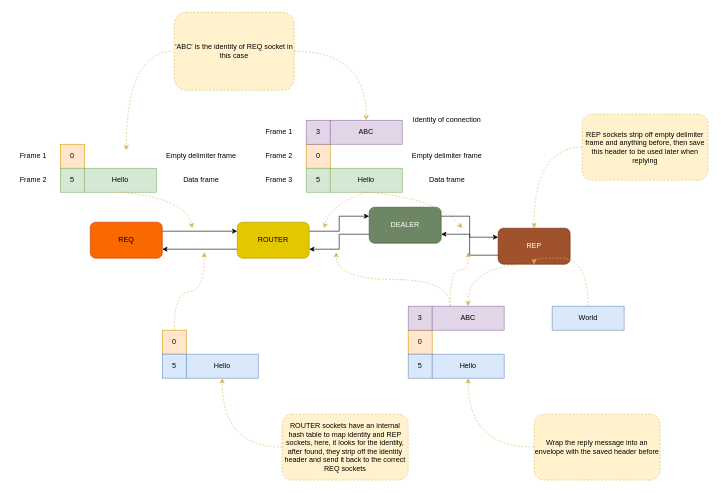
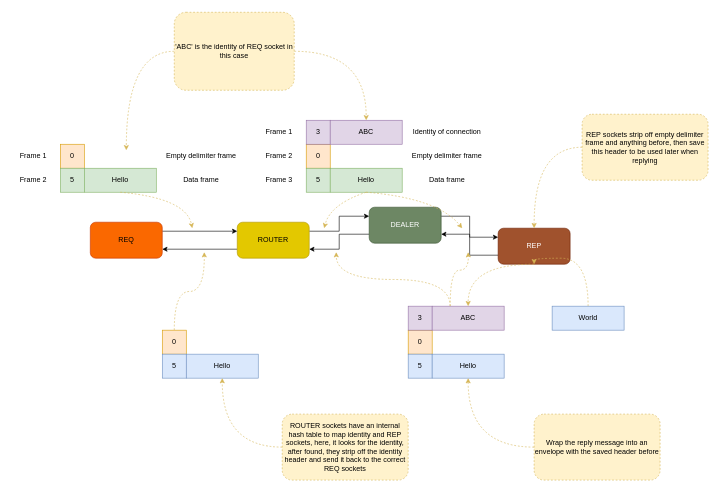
  <mxCell id="0" />
  <mxCell id="1" parent="0" />
  <mxCell id="2" style="edgeStyle=orthogonalEdgeStyle;rounded=0;orthogonalLoop=1;jettySize=auto;html=1;exitX=1;exitY=0.25;exitDx=0;exitDy=0;entryX=0;entryY=0.25;entryDx=0;entryDy=0;" edge="1" parent="1" source="3" target="6"><mxGeometry relative="1" as="geometry" /></mxCell>
  <mxCell id="3" value="REQ" style="rounded=1;whiteSpace=wrap;html=1;fillColor=#fa6800;fontColor=#000000;strokeColor=#C73500;" vertex="1" parent="1"><mxGeometry x="150" y="370" width="120" height="60" as="geometry" /></mxCell>
  <mxCell id="4" style="edgeStyle=orthogonalEdgeStyle;rounded=0;orthogonalLoop=1;jettySize=auto;html=1;exitX=1;exitY=0.25;exitDx=0;exitDy=0;entryX=0;entryY=0.25;entryDx=0;entryDy=0;" edge="1" parent="1" source="6" target="9"><mxGeometry relative="1" as="geometry" /></mxCell>
  <mxCell id="5" style="edgeStyle=orthogonalEdgeStyle;rounded=0;orthogonalLoop=1;jettySize=auto;html=1;exitX=0;exitY=0.75;exitDx=0;exitDy=0;entryX=1;entryY=0.75;entryDx=0;entryDy=0;" edge="1" parent="1" source="6" target="3"><mxGeometry relative="1" as="geometry" /></mxCell>
  <mxCell id="6" value="ROUTER" style="rounded=1;whiteSpace=wrap;html=1;fillColor=#e3c800;fontColor=#000000;strokeColor=#B09500;" vertex="1" parent="1"><mxGeometry x="395" y="370" width="120" height="60" as="geometry" /></mxCell>
  <mxCell id="7" style="edgeStyle=orthogonalEdgeStyle;rounded=0;orthogonalLoop=1;jettySize=auto;html=1;exitX=1;exitY=0.25;exitDx=0;exitDy=0;entryX=0;entryY=0.25;entryDx=0;entryDy=0;" edge="1" parent="1" source="9" target="11"><mxGeometry relative="1" as="geometry" /></mxCell>
  <mxCell id="8" style="edgeStyle=orthogonalEdgeStyle;rounded=0;orthogonalLoop=1;jettySize=auto;html=1;exitX=0;exitY=0.75;exitDx=0;exitDy=0;entryX=1;entryY=0.75;entryDx=0;entryDy=0;" edge="1" parent="1" source="9" target="6"><mxGeometry relative="1" as="geometry" /></mxCell>
  <mxCell id="9" value="DEALER" style="rounded=1;whiteSpace=wrap;html=1;fillColor=#6d8764;fontColor=#ffffff;strokeColor=#3A5431;" vertex="1" parent="1"><mxGeometry x="615" y="345" width="120" height="60" as="geometry" /></mxCell>
  <mxCell id="10" style="edgeStyle=orthogonalEdgeStyle;rounded=0;orthogonalLoop=1;jettySize=auto;html=1;exitX=0;exitY=0.75;exitDx=0;exitDy=0;entryX=1;entryY=0.75;entryDx=0;entryDy=0;" edge="1" parent="1" source="11" target="9"><mxGeometry relative="1" as="geometry" /></mxCell>
  <mxCell id="11" value="REP" style="rounded=1;whiteSpace=wrap;html=1;fillColor=#a0522d;fontColor=#ffffff;strokeColor=#6D1F00;" vertex="1" parent="1"><mxGeometry x="830" y="380" width="120" height="60" as="geometry" /></mxCell>
  <mxCell id="12" value="0" style="rounded=0;whiteSpace=wrap;html=1;fillColor=#ffe6cc;strokeColor=#d79b00;" vertex="1" parent="1"><mxGeometry x="100" y="240" width="40" height="40" as="geometry" /></mxCell>
  <mxCell id="13" value="5" style="rounded=0;whiteSpace=wrap;html=1;fillColor=#d5e8d4;strokeColor=#82b366;" vertex="1" parent="1"><mxGeometry x="100" y="280" width="40" height="40" as="geometry" /></mxCell>
  <mxCell id="14" value="Hello" style="rounded=0;whiteSpace=wrap;html=1;fillColor=#d5e8d4;strokeColor=#82b366;" vertex="1" parent="1"><mxGeometry x="140" y="280" width="120" height="40" as="geometry" /></mxCell>
  <mxCell id="15" value="Empty delimiter frame" style="text;html=1;align=center;verticalAlign=middle;whiteSpace=wrap;rounded=0;" vertex="1" parent="1"><mxGeometry x="270" y="245" width="130" height="30" as="geometry" /></mxCell>
  <mxCell id="16" value="Data frame" style="text;html=1;align=center;verticalAlign=middle;whiteSpace=wrap;rounded=0;" vertex="1" parent="1"><mxGeometry x="270" y="285" width="130" height="30" as="geometry" /></mxCell>
  <mxCell id="17" value="Frame 1" style="text;html=1;align=center;verticalAlign=middle;whiteSpace=wrap;rounded=0;" vertex="1" parent="1"><mxGeometry x="20" y="245" width="70" height="30" as="geometry" /></mxCell>
  <mxCell id="18" value="Frame 2" style="text;html=1;align=center;verticalAlign=middle;whiteSpace=wrap;rounded=0;" vertex="1" parent="1"><mxGeometry x="20" y="285" width="70" height="30" as="geometry" /></mxCell>
  <mxCell id="19" value="" style="endArrow=classic;html=1;rounded=0;exitX=0.5;exitY=1;exitDx=0;exitDy=0;fillColor=#fff2cc;strokeColor=#d6b656;curved=1;dashed=1;" edge="1" parent="1" source="14"><mxGeometry width="50" height="50" relative="1" as="geometry"><mxPoint x="525" y="460" as="sourcePoint" /><mxPoint x="320" y="380" as="targetPoint" /><Array as="points"><mxPoint x="310" y="330" /></Array></mxGeometry></mxCell>
  <mxCell id="20" value="0" style="rounded=0;whiteSpace=wrap;html=1;fillColor=#ffe6cc;strokeColor=#d79b00;" vertex="1" parent="1"><mxGeometry x="510" y="240" width="40" height="40" as="geometry" /></mxCell>
  <mxCell id="21" value="5" style="rounded=0;whiteSpace=wrap;html=1;fillColor=#d5e8d4;strokeColor=#82b366;" vertex="1" parent="1"><mxGeometry x="510" y="280" width="40" height="40" as="geometry" /></mxCell>
  <mxCell id="22" value="Hello" style="rounded=0;whiteSpace=wrap;html=1;fillColor=#d5e8d4;strokeColor=#82b366;" vertex="1" parent="1"><mxGeometry x="550" y="280" width="120" height="40" as="geometry" /></mxCell>
  <mxCell id="23" value="Empty delimiter frame" style="text;html=1;align=center;verticalAlign=middle;whiteSpace=wrap;rounded=0;" vertex="1" parent="1"><mxGeometry x="680" y="245" width="130" height="30" as="geometry" /></mxCell>
  <mxCell id="24" value="Data frame" style="text;html=1;align=center;verticalAlign=middle;whiteSpace=wrap;rounded=0;" vertex="1" parent="1"><mxGeometry x="680" y="285" width="130" height="30" as="geometry" /></mxCell>
  <mxCell id="25" value="Frame 1" style="text;html=1;align=center;verticalAlign=middle;whiteSpace=wrap;rounded=0;" vertex="1" parent="1"><mxGeometry x="430" y="205" width="70" height="30" as="geometry" /></mxCell>
  <mxCell id="26" value="Frame 2" style="text;html=1;align=center;verticalAlign=middle;whiteSpace=wrap;rounded=0;" vertex="1" parent="1"><mxGeometry x="430" y="245" width="70" height="30" as="geometry" /></mxCell>
  <mxCell id="27" value="3" style="rounded=0;whiteSpace=wrap;html=1;fillColor=#e1d5e7;strokeColor=#9673a6;" vertex="1" parent="1"><mxGeometry x="510" y="200" width="40" height="40" as="geometry" /></mxCell>
  <mxCell id="28" value="ABC" style="rounded=0;whiteSpace=wrap;html=1;fillColor=#e1d5e7;strokeColor=#9673a6;" vertex="1" parent="1"><mxGeometry x="550" y="200" width="120" height="40" as="geometry" /></mxCell>
  <mxCell id="29" value="Frame 3" style="text;html=1;align=center;verticalAlign=middle;whiteSpace=wrap;rounded=0;" vertex="1" parent="1"><mxGeometry x="430" y="285" width="70" height="30" as="geometry" /></mxCell>
- <mxCell id="30" value="Identity of connection" style="text;html=1;align=center;verticalAlign=middle;whiteSpace=wrap;rounded=0;" vertex="1" parent="1"><mxGeometry x="680" y="185" width="130" height="30" as="geometry" /></mxCell>
+ <mxCell id="30" value="Identity of connection" style="text;html=1;align=center;verticalAlign=middle;whiteSpace=wrap;rounded=0;" vertex="1" parent="1"><mxGeometry x="680" y="205" width="130" height="30" as="geometry" /></mxCell>
  <mxCell id="31" value="" style="endArrow=classic;html=1;rounded=0;exitX=0.5;exitY=1;exitDx=0;exitDy=0;fillColor=#fff2cc;strokeColor=#d6b656;dashed=1;curved=1;" edge="1" parent="1" source="22"><mxGeometry width="50" height="50" relative="1" as="geometry"><mxPoint x="510" y="460" as="sourcePoint" /><mxPoint x="540" y="380" as="targetPoint" /><Array as="points"><mxPoint x="550" y="340" /></Array></mxGeometry></mxCell>
  <mxCell id="32" style="edgeStyle=orthogonalEdgeStyle;rounded=0;orthogonalLoop=1;jettySize=auto;html=1;exitX=1;exitY=0.5;exitDx=0;exitDy=0;entryX=0.5;entryY=0;entryDx=0;entryDy=0;curved=1;fillColor=#fff2cc;strokeColor=#d6b656;dashed=1;" edge="1" parent="1" source="34" target="28"><mxGeometry relative="1" as="geometry" /></mxCell>
  <mxCell id="33" style="edgeStyle=orthogonalEdgeStyle;rounded=0;orthogonalLoop=1;jettySize=auto;html=1;exitX=0;exitY=0.5;exitDx=0;exitDy=0;curved=1;dashed=1;fillColor=#fff2cc;strokeColor=#d6b656;" edge="1" parent="1" source="34"><mxGeometry relative="1" as="geometry"><mxPoint x="210" y="250" as="targetPoint" /></mxGeometry></mxCell>
  <mxCell id="34" value="'ABC' is the identity of REQ socket in this case" style="rounded=1;whiteSpace=wrap;html=1;fillColor=#fff2cc;strokeColor=#d6b656;dashed=1;" vertex="1" parent="1"><mxGeometry x="290" y="20" width="200" height="130" as="geometry" /></mxCell>
  <mxCell id="35" value="" style="endArrow=classic;html=1;rounded=0;exitX=0.5;exitY=1;exitDx=0;exitDy=0;dashed=1;curved=1;fillColor=#fff2cc;strokeColor=#d6b656;" edge="1" parent="1" source="22"><mxGeometry width="50" height="50" relative="1" as="geometry"><mxPoint x="520" y="320" as="sourcePoint" /><mxPoint x="770" y="380" as="targetPoint" /><Array as="points"><mxPoint x="730" y="330" /></Array></mxGeometry></mxCell>
  <mxCell id="36" style="edgeStyle=orthogonalEdgeStyle;rounded=0;orthogonalLoop=1;jettySize=auto;html=1;exitX=0;exitY=0.5;exitDx=0;exitDy=0;entryX=0.5;entryY=0;entryDx=0;entryDy=0;dashed=1;curved=1;fillColor=#fff2cc;strokeColor=#d6b656;" edge="1" parent="1" source="37" target="11"><mxGeometry relative="1" as="geometry" /></mxCell>
  <mxCell id="37" value="REP sockets strip off empty delimiter frame and anything before, then save this header to be used later when replying" style="rounded=1;whiteSpace=wrap;html=1;fillColor=#fff2cc;strokeColor=#d6b656;dashed=1;" vertex="1" parent="1"><mxGeometry x="970" y="190" width="210" height="110" as="geometry" /></mxCell>
  <mxCell id="38" style="edgeStyle=orthogonalEdgeStyle;rounded=0;orthogonalLoop=1;jettySize=auto;html=1;exitX=0.5;exitY=0;exitDx=0;exitDy=0;entryX=0.5;entryY=1;entryDx=0;entryDy=0;curved=1;dashed=1;fillColor=#fff2cc;strokeColor=#d6b656;" edge="1" parent="1" source="39" target="11"><mxGeometry relative="1" as="geometry"><Array as="points"><mxPoint x="980" y="430" /></Array></mxGeometry></mxCell>
  <mxCell id="39" value="World" style="rounded=0;whiteSpace=wrap;html=1;fillColor=#dae8fc;strokeColor=#6c8ebf;" vertex="1" parent="1"><mxGeometry x="920" y="510" width="120" height="40" as="geometry" /></mxCell>
  <mxCell id="40" value="0" style="rounded=0;whiteSpace=wrap;html=1;fillColor=#ffe6cc;strokeColor=#d79b00;" vertex="1" parent="1"><mxGeometry x="680" y="550" width="40" height="40" as="geometry" /></mxCell>
  <mxCell id="41" value="5" style="rounded=0;whiteSpace=wrap;html=1;fillColor=#dae8fc;strokeColor=#6c8ebf;" vertex="1" parent="1"><mxGeometry x="680" y="590" width="40" height="40" as="geometry" /></mxCell>
  <mxCell id="42" value="Hello" style="rounded=0;whiteSpace=wrap;html=1;fillColor=#dae8fc;strokeColor=#6c8ebf;" vertex="1" parent="1"><mxGeometry x="720" y="590" width="120" height="40" as="geometry" /></mxCell>
  <mxCell id="43" value="3" style="rounded=0;whiteSpace=wrap;html=1;fillColor=#e1d5e7;strokeColor=#9673a6;" vertex="1" parent="1"><mxGeometry x="680" y="510" width="40" height="40" as="geometry" /></mxCell>
  <mxCell id="44" style="edgeStyle=orthogonalEdgeStyle;rounded=0;orthogonalLoop=1;jettySize=auto;html=1;exitX=0.25;exitY=0;exitDx=0;exitDy=0;fillColor=#fff2cc;strokeColor=#d6b656;dashed=1;curved=1;" edge="1" parent="1" source="46"><mxGeometry relative="1" as="geometry"><mxPoint x="780" y="420" as="targetPoint" /><Array as="points"><mxPoint x="750" y="450" /><mxPoint x="781" y="450" /></Array></mxGeometry></mxCell>
  <mxCell id="45" style="edgeStyle=orthogonalEdgeStyle;rounded=0;orthogonalLoop=1;jettySize=auto;html=1;exitX=0.25;exitY=0;exitDx=0;exitDy=0;fillColor=#fff2cc;strokeColor=#d6b656;curved=1;dashed=1;" edge="1" parent="1" source="46"><mxGeometry relative="1" as="geometry"><mxPoint x="560" y="420" as="targetPoint" /></mxGeometry></mxCell>
  <mxCell id="46" value="ABC" style="rounded=0;whiteSpace=wrap;html=1;fillColor=#e1d5e7;strokeColor=#9673a6;" vertex="1" parent="1"><mxGeometry x="720" y="510" width="120" height="40" as="geometry" /></mxCell>
  <mxCell id="47" value="" style="endArrow=classic;html=1;rounded=0;entryX=0.5;entryY=0;entryDx=0;entryDy=0;exitX=0.5;exitY=1;exitDx=0;exitDy=0;curved=1;dashed=1;fillColor=#fff2cc;strokeColor=#d6b656;" edge="1" parent="1" source="11" target="46"><mxGeometry width="50" height="50" relative="1" as="geometry"><mxPoint x="520" y="470" as="sourcePoint" /><mxPoint x="570" y="420" as="targetPoint" /><Array as="points"><mxPoint x="780" y="440" /></Array></mxGeometry></mxCell>
  <mxCell id="48" style="edgeStyle=orthogonalEdgeStyle;rounded=0;orthogonalLoop=1;jettySize=auto;html=1;exitX=0;exitY=0.5;exitDx=0;exitDy=0;entryX=0.5;entryY=1;entryDx=0;entryDy=0;fillColor=#fff2cc;strokeColor=#d6b656;curved=1;dashed=1;" edge="1" parent="1" source="49" target="42"><mxGeometry relative="1" as="geometry" /></mxCell>
  <mxCell id="49" value="Wrap the reply message into an envelope with the saved header before" style="rounded=1;whiteSpace=wrap;html=1;fillColor=#fff2cc;strokeColor=#d6b656;dashed=1;" vertex="1" parent="1"><mxGeometry x="890" y="690" width="210" height="110" as="geometry" /></mxCell>
  <mxCell id="50" style="edgeStyle=orthogonalEdgeStyle;rounded=0;orthogonalLoop=1;jettySize=auto;html=1;exitX=0.5;exitY=0;exitDx=0;exitDy=0;fillColor=#fff2cc;strokeColor=#d6b656;curved=1;dashed=1;" edge="1" parent="1" source="51"><mxGeometry relative="1" as="geometry"><mxPoint x="340" y="420" as="targetPoint" /></mxGeometry></mxCell>
  <mxCell id="51" value="0" style="rounded=0;whiteSpace=wrap;html=1;fillColor=#ffe6cc;strokeColor=#d79b00;" vertex="1" parent="1"><mxGeometry x="270" y="550" width="40" height="40" as="geometry" /></mxCell>
  <mxCell id="52" value="5" style="rounded=0;whiteSpace=wrap;html=1;fillColor=#dae8fc;strokeColor=#6c8ebf;" vertex="1" parent="1"><mxGeometry x="270" y="590" width="40" height="40" as="geometry" /></mxCell>
  <mxCell id="53" value="Hello" style="rounded=0;whiteSpace=wrap;html=1;fillColor=#dae8fc;strokeColor=#6c8ebf;" vertex="1" parent="1"><mxGeometry x="310" y="590" width="120" height="40" as="geometry" /></mxCell>
  <mxCell id="54" style="edgeStyle=orthogonalEdgeStyle;rounded=0;orthogonalLoop=1;jettySize=auto;html=1;exitX=0;exitY=0.5;exitDx=0;exitDy=0;entryX=0.5;entryY=1;entryDx=0;entryDy=0;fillColor=#fff2cc;strokeColor=#d6b656;dashed=1;curved=1;" edge="1" parent="1" source="55" target="53"><mxGeometry relative="1" as="geometry" /></mxCell>
  <mxCell id="55" value="ROUTER sockets have an internal hash table to map identity and REP sockets, here, it looks for the identity, after found, they strip off the identity header and send it back to the correct REQ sockets" style="rounded=1;whiteSpace=wrap;html=1;fillColor=#fff2cc;strokeColor=#d6b656;dashed=1;" vertex="1" parent="1"><mxGeometry x="470" y="690" width="210" height="110" as="geometry" /></mxCell>
